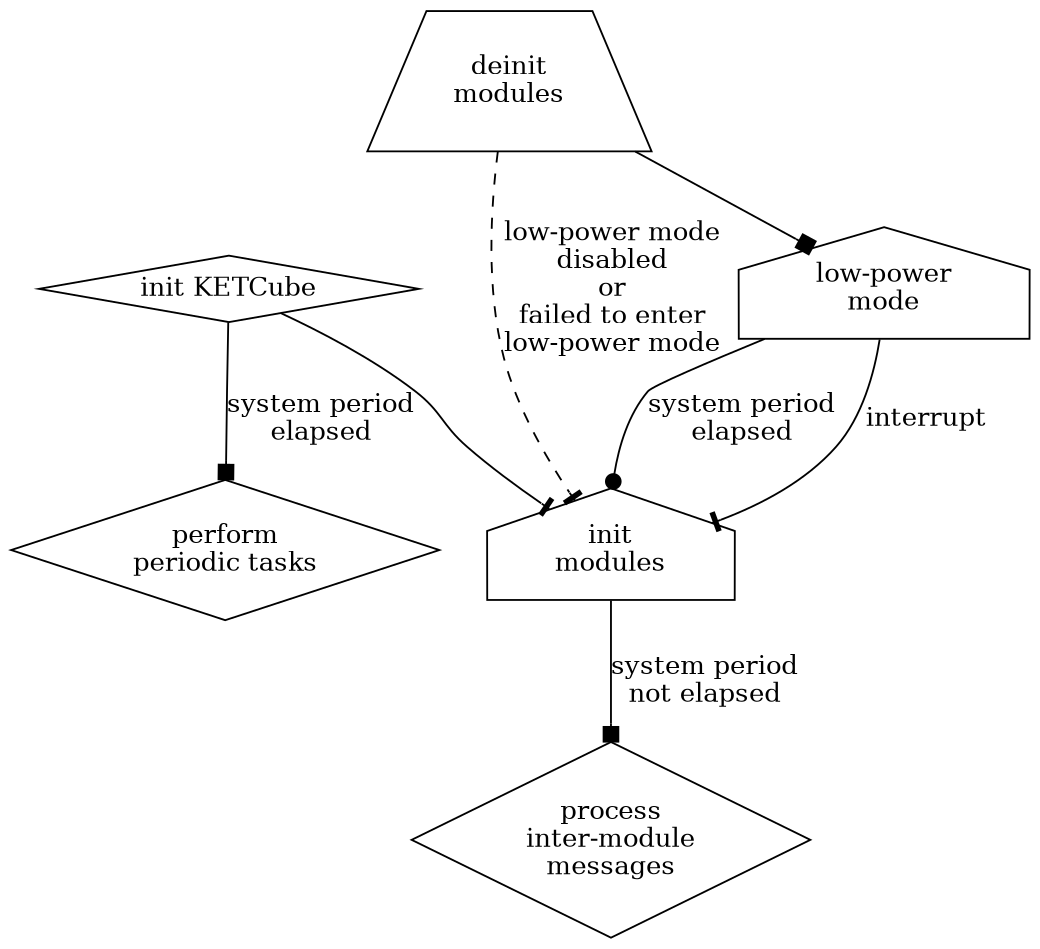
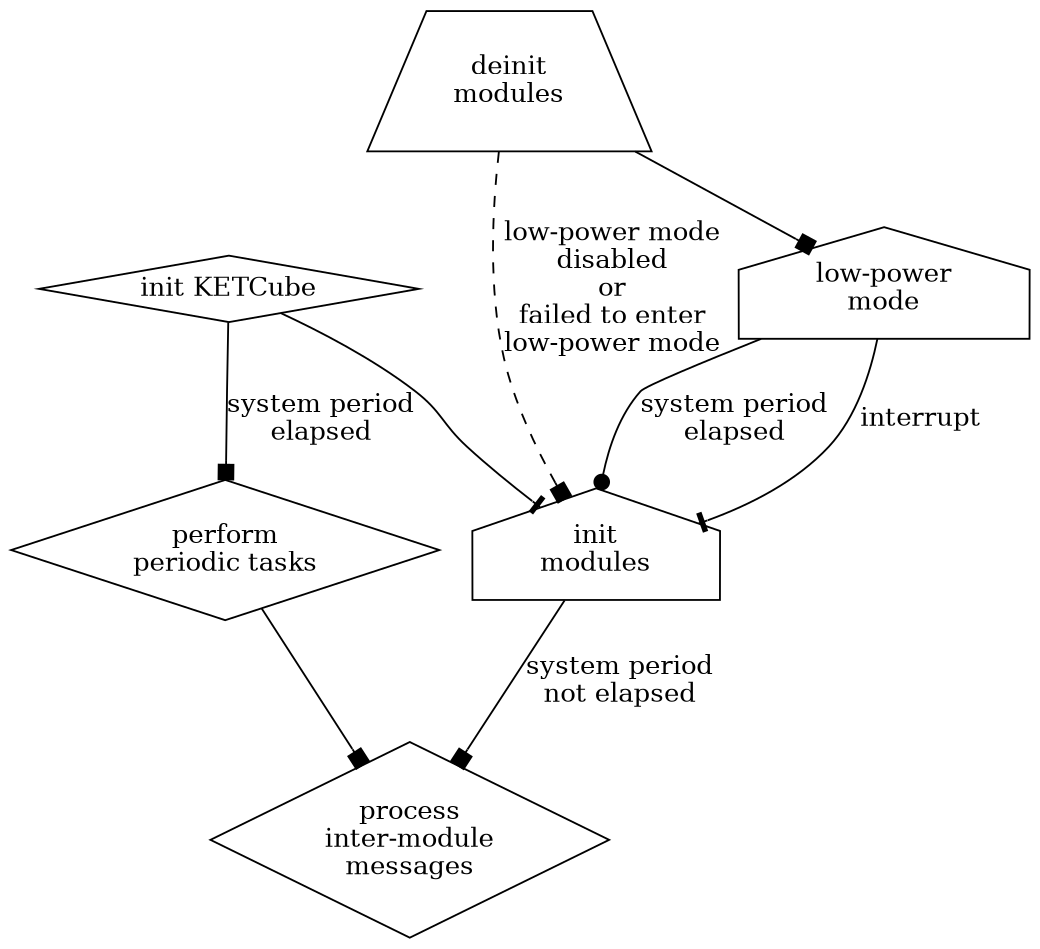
  digraph {
    node [shape=diamond]
    edge [arrowhead=box]
    "init KETCube"
    "init\nmodules" [shape=house]
    "perform\nperiodic tasks"
    "process\ninter-module\nmessages"
    "deinit\nmodules" [shape=trapezium]
    "low-power\nmode" [shape=house]
    "init KETCube" -> "init\nmodules" [arrowhead=tee]
    "init KETCube" -> "perform\nperiodic tasks" [label="system period\nelapsed"]
    "init\nmodules" -> "process\ninter-module\nmessages" [label="system period\nnot elapsed"]
-   "deinit\nmodules" -> "init\nmodules" [arrowhead=tee label="low-power mode\ndisabled\nor\nfailed to enter\nlow-power mode" style=dashed]
+   "perform\nperiodic tasks" -> "process\ninter-module\nmessages"
+   "deinit\nmodules" -> "init\nmodules" [label="low-power mode\ndisabled\nor\nfailed to enter\nlow-power mode" style=dashed]
    "deinit\nmodules" -> "low-power\nmode"
    "low-power\nmode" -> "init\nmodules" [arrowhead=dot label="system period\nelapsed"]
    "low-power\nmode" -> "init\nmodules" [arrowhead=tee label=interrupt]
  }
